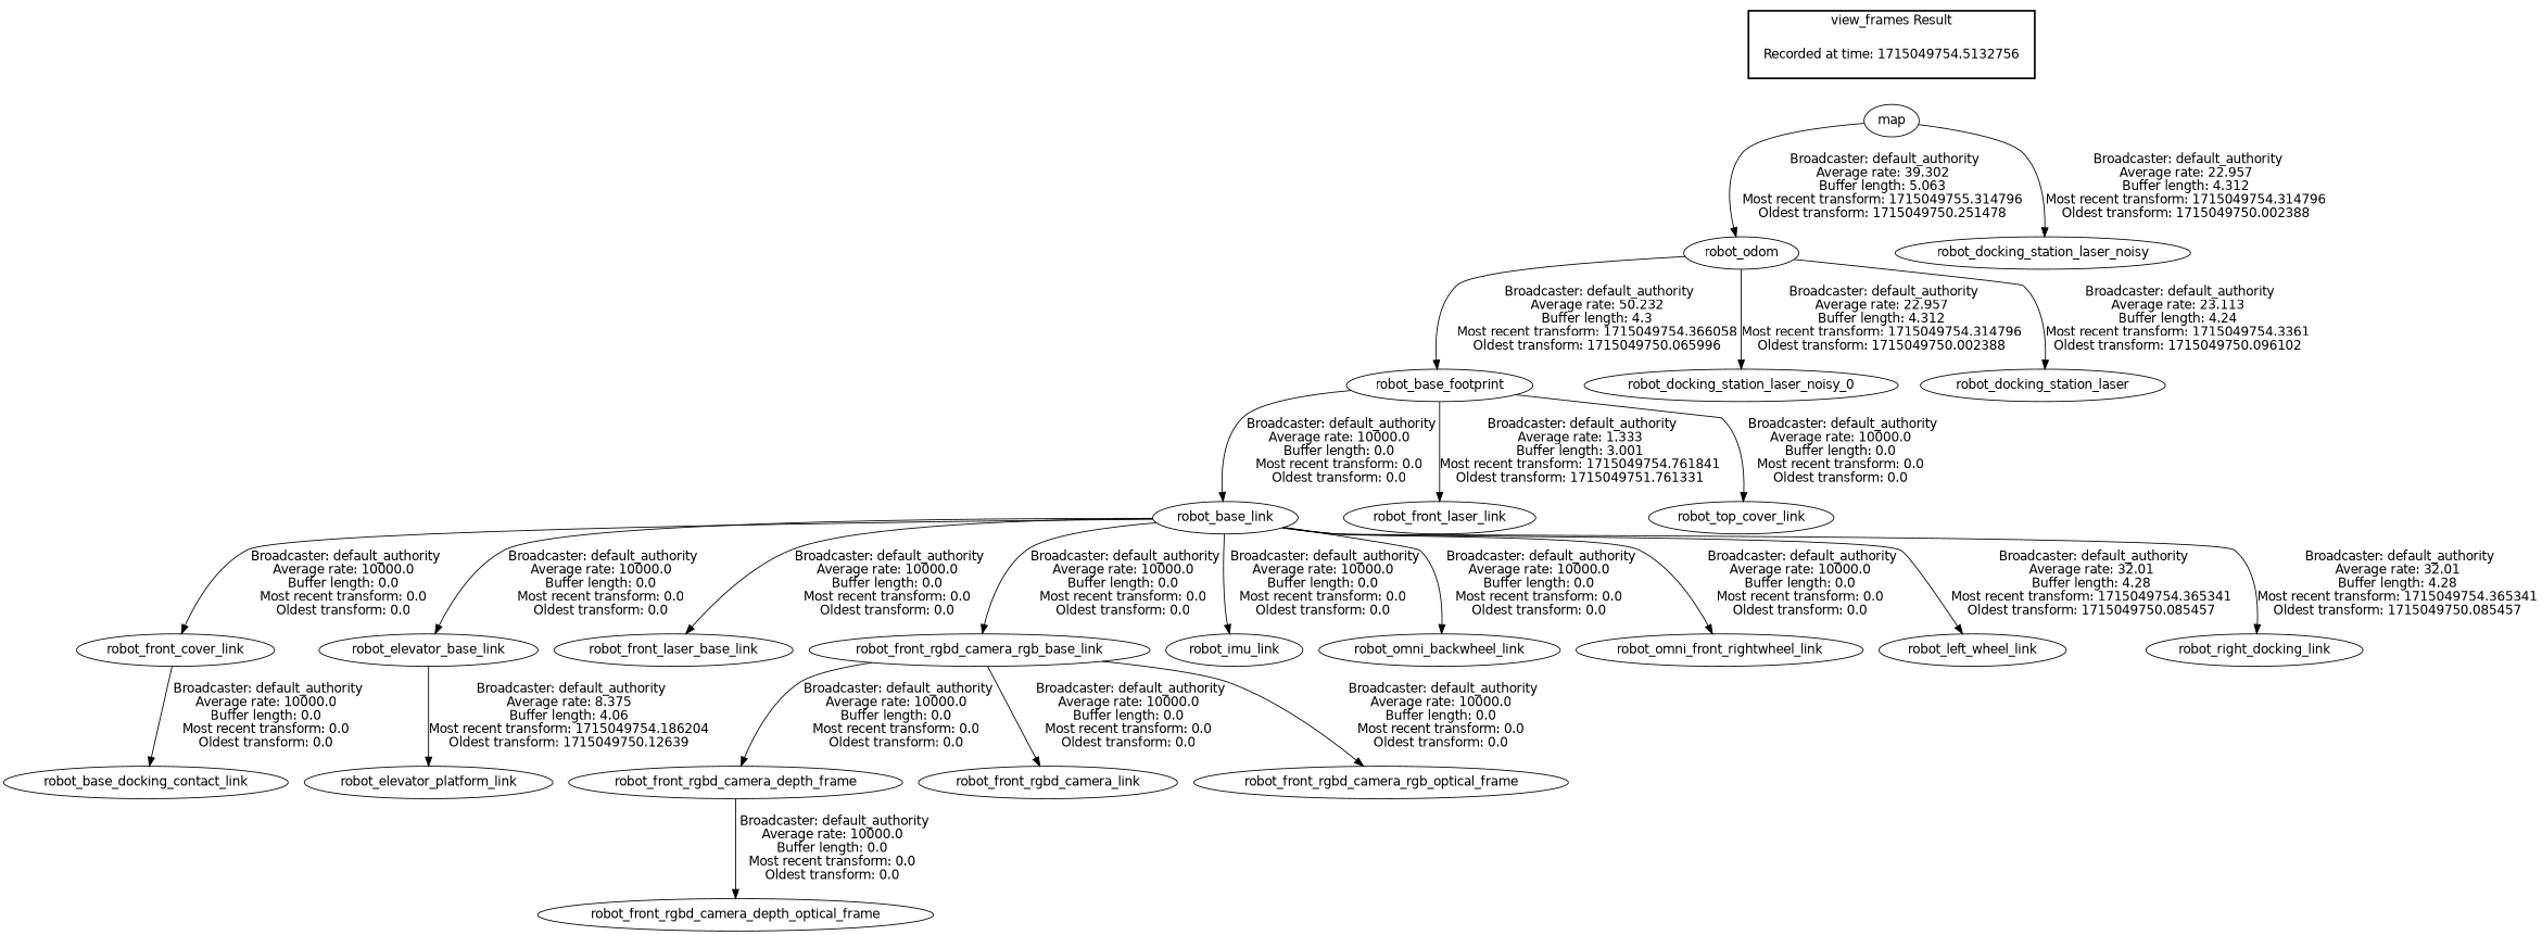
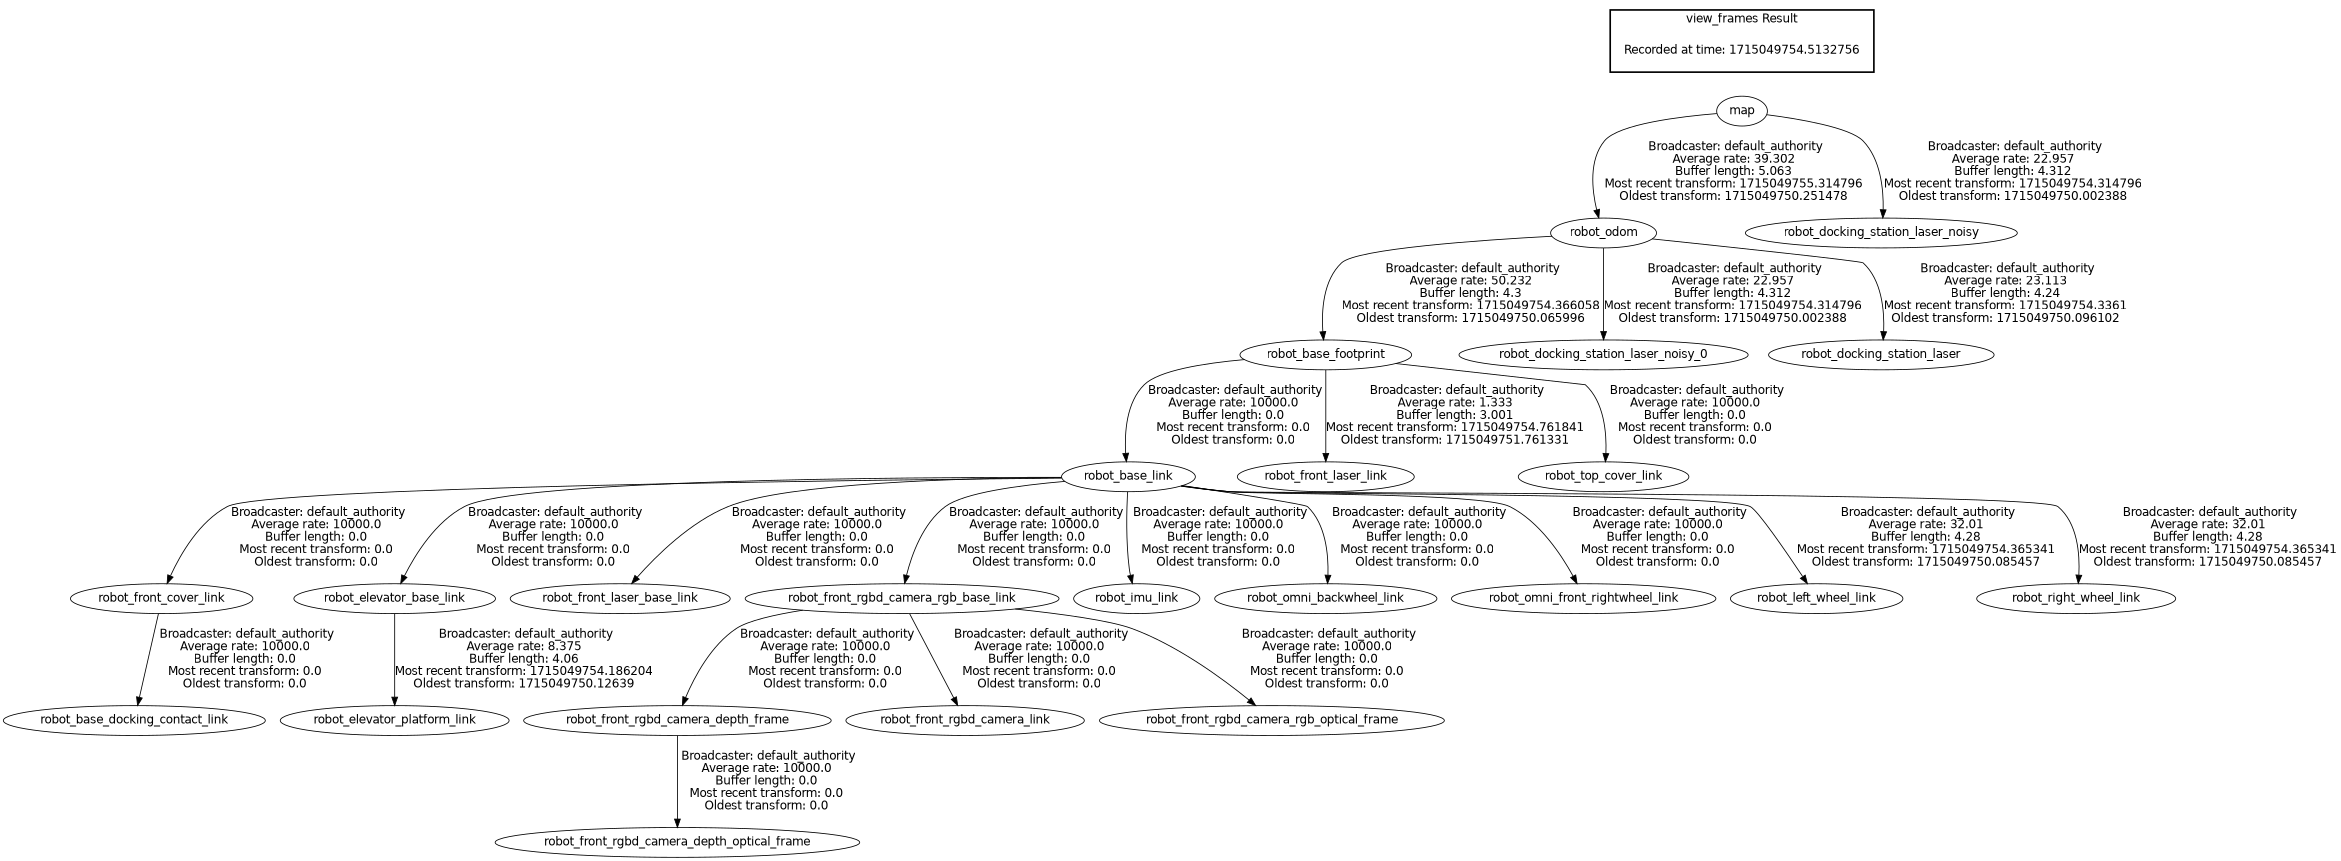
  digraph {
    fontname="DejaVu Sans"
    node [fontname="DejaVu Sans"]
    edge [fontname="DejaVu Sans"]
    "Recorded at time: 1715049754.5132756" [shape=plaintext]
    map
    robot_odom
    robot_docking_station_laser_noisy
    robot_base_footprint
    robot_docking_station_laser_noisy_0
    robot_docking_station_laser
    robot_base_link
    robot_front_laser_link
    robot_top_cover_link
    robot_front_cover_link
    robot_base_docking_contact_link
    robot_elevator_base_link
    robot_front_laser_base_link
    robot_front_rgbd_camera_rgb_base_link
    robot_imu_link
    robot_omni_backwheel_link
    robot_omni_front_rightwheel_link
    robot_left_wheel_link
-   robot_right_wheel_link [label=robot_right_docking_link]
+   robot_right_wheel_link
    robot_elevator_platform_link
    robot_front_rgbd_camera_depth_frame
    robot_front_rgbd_camera_link
    robot_front_rgbd_camera_rgb_optical_frame
    robot_front_rgbd_camera_depth_optical_frame
    subgraph cluster_1 {
      color=black
      label="view_frames Result"
      style=bold
      "Recorded at time: 1715049754.5132756"
    }
    "Recorded at time: 1715049754.5132756" -> map [style=invis]
    map -> robot_odom [label=" Broadcaster: default_authority\nAverage rate: 39.302\nBuffer length: 5.063\nMost recent transform: 1715049755.314796\nOldest transform: 1715049750.251478\n"]
    map -> robot_docking_station_laser_noisy [label=" Broadcaster: default_authority\nAverage rate: 22.957\nBuffer length: 4.312\nMost recent transform: 1715049754.314796\nOldest transform: 1715049750.002388\n"]
    robot_odom -> robot_base_footprint [label=" Broadcaster: default_authority\nAverage rate: 50.232\nBuffer length: 4.3\nMost recent transform: 1715049754.366058\nOldest transform: 1715049750.065996\n"]
    robot_odom -> robot_docking_station_laser_noisy_0 [label=" Broadcaster: default_authority\nAverage rate: 22.957\nBuffer length: 4.312\nMost recent transform: 1715049754.314796\nOldest transform: 1715049750.002388\n"]
    robot_odom -> robot_docking_station_laser [label=" Broadcaster: default_authority\nAverage rate: 23.113\nBuffer length: 4.24\nMost recent transform: 1715049754.3361\nOldest transform: 1715049750.096102\n"]
    robot_base_footprint -> robot_base_link [label=" Broadcaster: default_authority\nAverage rate: 10000.0\nBuffer length: 0.0\nMost recent transform: 0.0\nOldest transform: 0.0\n"]
    robot_base_footprint -> robot_front_laser_link [label=" Broadcaster: default_authority\nAverage rate: 1.333\nBuffer length: 3.001\nMost recent transform: 1715049754.761841\nOldest transform: 1715049751.761331\n"]
    robot_base_footprint -> robot_top_cover_link [label=" Broadcaster: default_authority\nAverage rate: 10000.0\nBuffer length: 0.0\nMost recent transform: 0.0\nOldest transform: 0.0\n"]
    robot_base_link -> robot_front_cover_link [label=" Broadcaster: default_authority\nAverage rate: 10000.0\nBuffer length: 0.0\nMost recent transform: 0.0\nOldest transform: 0.0\n"]
    robot_base_link -> robot_elevator_base_link [label=" Broadcaster: default_authority\nAverage rate: 10000.0\nBuffer length: 0.0\nMost recent transform: 0.0\nOldest transform: 0.0\n"]
    robot_base_link -> robot_front_laser_base_link [label=" Broadcaster: default_authority\nAverage rate: 10000.0\nBuffer length: 0.0\nMost recent transform: 0.0\nOldest transform: 0.0\n"]
    robot_base_link -> robot_front_rgbd_camera_rgb_base_link [label=" Broadcaster: default_authority\nAverage rate: 10000.0\nBuffer length: 0.0\nMost recent transform: 0.0\nOldest transform: 0.0\n"]
    robot_base_link -> robot_imu_link [label=" Broadcaster: default_authority\nAverage rate: 10000.0\nBuffer length: 0.0\nMost recent transform: 0.0\nOldest transform: 0.0\n"]
    robot_base_link -> robot_omni_backwheel_link [label=" Broadcaster: default_authority\nAverage rate: 10000.0\nBuffer length: 0.0\nMost recent transform: 0.0\nOldest transform: 0.0\n"]
    robot_base_link -> robot_omni_front_rightwheel_link [label=" Broadcaster: default_authority\nAverage rate: 10000.0\nBuffer length: 0.0\nMost recent transform: 0.0\nOldest transform: 0.0\n"]
    robot_base_link -> robot_left_wheel_link [label=" Broadcaster: default_authority\nAverage rate: 32.01\nBuffer length: 4.28\nMost recent transform: 1715049754.365341\nOldest transform: 1715049750.085457\n"]
    robot_base_link -> robot_right_wheel_link [label=" Broadcaster: default_authority\nAverage rate: 32.01\nBuffer length: 4.28\nMost recent transform: 1715049754.365341\nOldest transform: 1715049750.085457\n"]
    robot_front_cover_link -> robot_base_docking_contact_link [label=" Broadcaster: default_authority\nAverage rate: 10000.0\nBuffer length: 0.0\nMost recent transform: 0.0\nOldest transform: 0.0\n"]
    robot_elevator_base_link -> robot_elevator_platform_link [label=" Broadcaster: default_authority\nAverage rate: 8.375\nBuffer length: 4.06\nMost recent transform: 1715049754.186204\nOldest transform: 1715049750.12639\n"]
    robot_front_rgbd_camera_rgb_base_link -> robot_front_rgbd_camera_depth_frame [label=" Broadcaster: default_authority\nAverage rate: 10000.0\nBuffer length: 0.0\nMost recent transform: 0.0\nOldest transform: 0.0\n"]
    robot_front_rgbd_camera_rgb_base_link -> robot_front_rgbd_camera_link [label=" Broadcaster: default_authority\nAverage rate: 10000.0\nBuffer length: 0.0\nMost recent transform: 0.0\nOldest transform: 0.0\n"]
    robot_front_rgbd_camera_rgb_base_link -> robot_front_rgbd_camera_rgb_optical_frame [label=" Broadcaster: default_authority\nAverage rate: 10000.0\nBuffer length: 0.0\nMost recent transform: 0.0\nOldest transform: 0.0\n"]
    robot_front_rgbd_camera_depth_frame -> robot_front_rgbd_camera_depth_optical_frame [label=" Broadcaster: default_authority\nAverage rate: 10000.0\nBuffer length: 0.0\nMost recent transform: 0.0\nOldest transform: 0.0\n"]
  }
